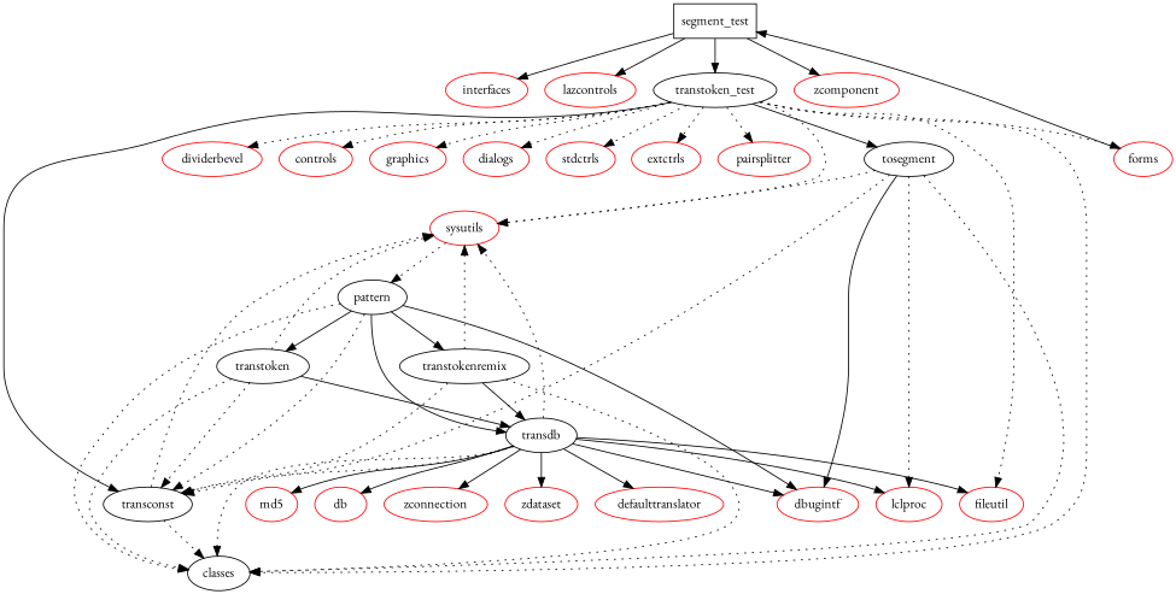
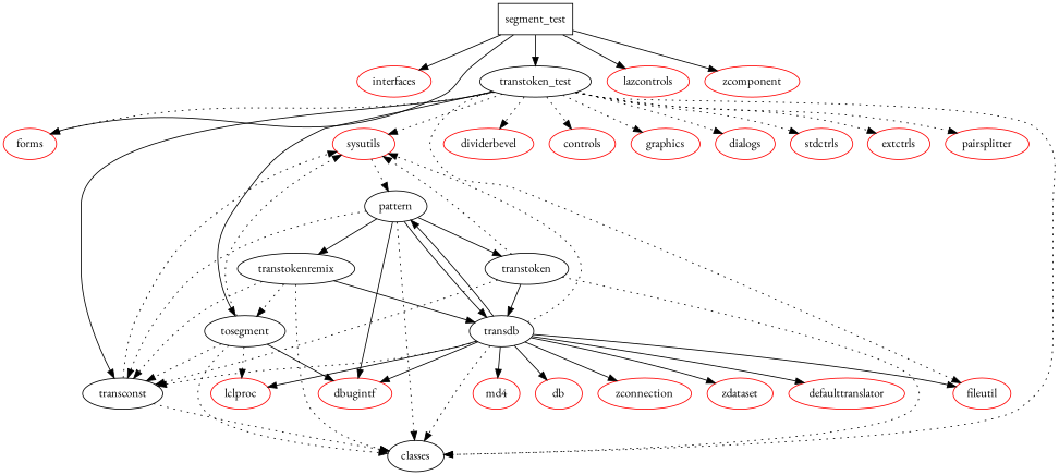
  digraph {
    fontname="EB Garamond"
    node [fontname="EB Garamond" shape=ellipse color=red]
    edge [fontname="EB Garamond" style=dotted]
    segment_test [shape=box color=""]
    interfaces [shape=""]
    forms [shape=""]
    lazcontrols [shape=""]
    n5 [label=transtoken_test shape="" color=""]
    zcomponent
    classes [color=black]
    sysutils
    fileutil
    dividerbevel
    controls
    graphics
    dialogs
    stdctrls
    extctrls
    pairsplitter
    tosegment [color=""]
    transconst [color=""]
    pattern [color=""]
    lclproc
    dbugintf
    transdb [color=""]
-   md5
+   md5 [label=md4]
    db
    zconnection
    zdataset
    defaulttranslator
    transtoken [color=""]
    transtokenremix [color=""]
    segment_test -> interfaces [style=""]
-   forms -> segment_test [style=""]
+   segment_test -> forms [style=""]
    segment_test -> lazcontrols [style=""]
    segment_test -> n5 [style=""]
    segment_test -> zcomponent [style=solid]
    n5 -> forms
    n5 -> classes
    n5 -> sysutils
    n5 -> fileutil
    n5 -> dividerbevel
    n5 -> controls
    n5 -> graphics
    n5 -> dialogs
    n5 -> stdctrls
    n5 -> extctrls
    n5 -> pairsplitter
    n5 -> tosegment [style=solid]
    n5 -> transconst [style=solid]
    sysutils -> pattern
    tosegment -> classes
    tosegment -> sysutils
    tosegment -> transconst
    tosegment -> lclproc
    tosegment -> dbugintf [style=solid]
    transconst -> classes
    transconst -> sysutils
    pattern -> classes
    pattern -> transconst
    pattern -> dbugintf [style=solid]
    pattern -> transdb [style=solid]
    pattern -> transtoken [style=solid]
    pattern -> transtokenremix [style=solid]
    transdb -> classes
    transdb -> sysutils
    transdb -> fileutil [style=solid]
    transdb -> transconst
+   transdb -> pattern [style=solid]
    transdb -> lclproc [style=solid]
    transdb -> dbugintf [style=solid]
    transdb -> md5 [style=solid]
    transdb -> db [style=solid]
    transdb -> zconnection [style=solid]
    transdb -> zdataset [style=solid]
    transdb -> defaulttranslator [style=solid]
    transtoken -> classes
    transtoken -> sysutils
    transtoken -> transconst
    transtoken -> transdb [style=solid]
    transtokenremix -> classes
-   transtokenremix -> sysutils
+   transtokenremix -> tosegment
    transtokenremix -> transconst
    transtokenremix -> transdb [style=solid]
  }
